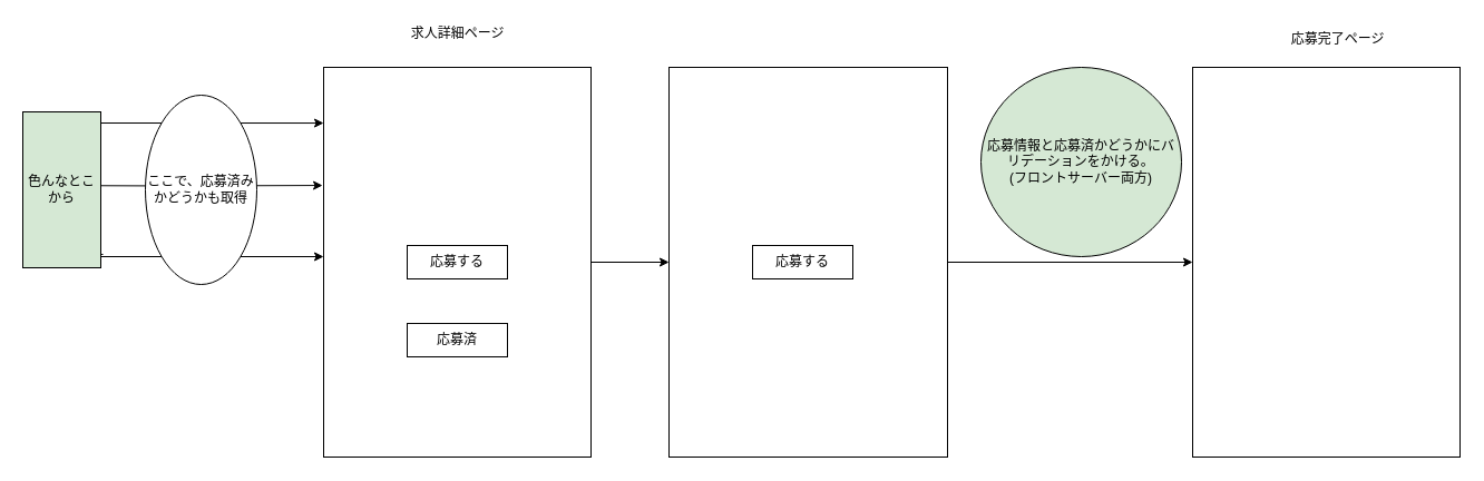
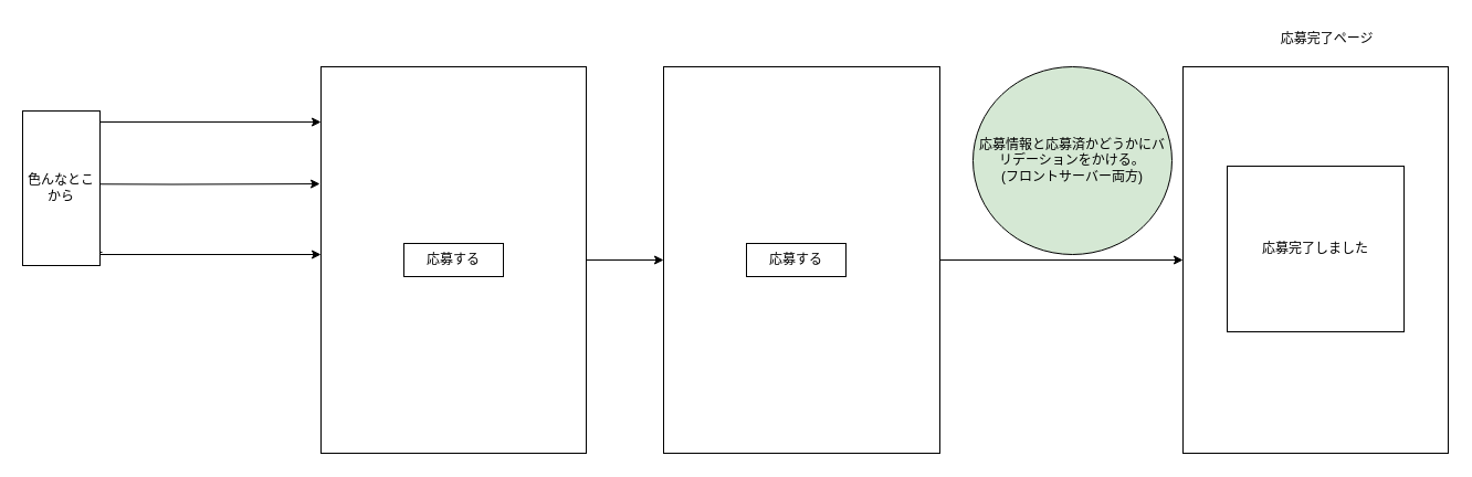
  <mxCell id="0" />
  <mxCell id="1" parent="0" />
  <mxCell id="2" style="edgeStyle=orthogonalEdgeStyle;rounded=0;orthogonalLoop=1;jettySize=auto;html=1;entryX=0;entryY=0.5;entryDx=0;entryDy=0;" parent="1" source="6" target="10" edge="1"><mxGeometry relative="1" as="geometry" /></mxCell>
  <mxCell id="3" value="" style="group" parent="1" vertex="1" connectable="0"><mxGeometry x="290" y="20" width="240" height="390" as="geometry" /></mxCell>
- <mxCell id="4" value="求人詳細ページ" style="text;html=1;align=center;verticalAlign=middle;resizable=0;points=[];autosize=1;strokeColor=none;" parent="3" vertex="1"><mxGeometry x="70" width="100" height="20" as="geometry" /></mxCell>
  <mxCell id="5" value="" style="group" parent="3" vertex="1" connectable="0"><mxGeometry y="40" width="240" height="350" as="geometry" /></mxCell>
  <mxCell id="6" value="" style="whiteSpace=wrap;html=1;" parent="5" vertex="1"><mxGeometry width="240" height="350" as="geometry" /></mxCell>
  <mxCell id="7" value="応募する" style="whiteSpace=wrap;html=1;" parent="5" vertex="1"><mxGeometry x="75" y="160" width="90" height="30" as="geometry" /></mxCell>
- <mxCell id="8" value="応募済" style="whiteSpace=wrap;html=1;" parent="5" vertex="1"><mxGeometry x="75" y="230" width="90" height="30" as="geometry" /></mxCell>
  <mxCell id="9" value="" style="group" parent="1" vertex="1" connectable="0"><mxGeometry x="600" y="20" width="250" height="390" as="geometry" /></mxCell>
  <mxCell id="10" value="" style="whiteSpace=wrap;html=1;" parent="9" vertex="1"><mxGeometry y="40" width="250" height="350" as="geometry" /></mxCell>
  <mxCell id="11" value="応募する" style="whiteSpace=wrap;html=1;" parent="9" vertex="1"><mxGeometry x="75" y="200" width="90" height="30" as="geometry" /></mxCell>
  <mxCell id="12" value="" style="group" parent="1" vertex="1" connectable="0"><mxGeometry x="1070" y="20" width="240" height="390" as="geometry" /></mxCell>
  <mxCell id="13" value="" style="group" parent="12" vertex="1" connectable="0"><mxGeometry y="40" width="240" height="350" as="geometry" /></mxCell>
  <mxCell id="14" value="" style="whiteSpace=wrap;html=1;" parent="13" vertex="1"><mxGeometry width="240" height="350" as="geometry" /></mxCell>
+ <mxCell id="15" value="応募完了しました" style="whiteSpace=wrap;html=1;" parent="13" vertex="1"><mxGeometry x="40" y="90" width="160" height="150" as="geometry" /></mxCell>
  <mxCell id="16" value="応募完了ページ" style="text;html=1;align=center;verticalAlign=middle;resizable=0;points=[];autosize=1;strokeColor=none;" parent="12" vertex="1"><mxGeometry x="80" y="5" width="100" height="20" as="geometry" /></mxCell>
  <mxCell id="17" style="edgeStyle=orthogonalEdgeStyle;rounded=0;orthogonalLoop=1;jettySize=auto;html=1;exitX=1.029;exitY=0.914;exitDx=0;exitDy=0;exitPerimeter=0;" parent="1" source="20" target="6" edge="1"><mxGeometry relative="1" as="geometry"><mxPoint x="90" y="230" as="sourcePoint" /><mxPoint x="200" y="230" as="targetPoint" /><Array as="points"><mxPoint x="22" y="230" /></Array></mxGeometry></mxCell>
  <mxCell id="18" style="edgeStyle=orthogonalEdgeStyle;rounded=0;orthogonalLoop=1;jettySize=auto;html=1;entryX=-0.004;entryY=0.303;entryDx=0;entryDy=0;entryPerimeter=0;" parent="1" target="6" edge="1"><mxGeometry relative="1" as="geometry"><mxPoint x="20" y="166" as="sourcePoint" /><mxPoint x="130" y="180" as="targetPoint" /></mxGeometry></mxCell>
  <mxCell id="19" style="edgeStyle=orthogonalEdgeStyle;rounded=0;orthogonalLoop=1;jettySize=auto;html=1;entryX=0;entryY=0.143;entryDx=0;entryDy=0;entryPerimeter=0;" parent="1" target="6" edge="1"><mxGeometry relative="1" as="geometry"><mxPoint x="20" y="110" as="sourcePoint" /><mxPoint x="150" y="-50" as="targetPoint" /><Array as="points"><mxPoint x="60" y="110" /><mxPoint x="60" y="110" /></Array></mxGeometry></mxCell>
- <mxCell id="20" value="色んなとこから" style="whiteSpace=wrap;html=1;fillColor=#d5e8d4;" parent="1" vertex="1"><mxGeometry x="20" y="100" width="70" height="140" as="geometry" /></mxCell>
- <mxCell id="21" value="ここで、応募済みかどうかも取得" style="ellipse;whiteSpace=wrap;html=1;align=center;" parent="1" vertex="1"><mxGeometry x="130" y="85" width="100" height="170" as="geometry" /></mxCell>
+ <mxCell id="20" value="色んなとこから" style="whiteSpace=wrap;html=1;" parent="1" vertex="1"><mxGeometry x="20" y="100" width="70" height="140" as="geometry" /></mxCell>
  <mxCell id="22" value="" style="group" parent="1" vertex="1" connectable="0"><mxGeometry x="880" y="60" width="180" height="170" as="geometry" /></mxCell>
  <mxCell id="23" value="応募情報と応募済かどうかにバリデーションをかける。&lt;br&gt;(フロントサーバー両方)" style="ellipse;whiteSpace=wrap;html=1;align=center;fillColor=#d5e8d4;" parent="22" vertex="1"><mxGeometry width="180" height="170" as="geometry" /></mxCell>
  <mxCell id="24" style="edgeStyle=orthogonalEdgeStyle;rounded=0;orthogonalLoop=1;jettySize=auto;html=1;exitX=1;exitY=0.5;exitDx=0;exitDy=0;entryX=0;entryY=0.5;entryDx=0;entryDy=0;" parent="1" source="10" target="14" edge="1"><mxGeometry relative="1" as="geometry"><mxPoint x="1060" y="235" as="targetPoint" /></mxGeometry></mxCell>
